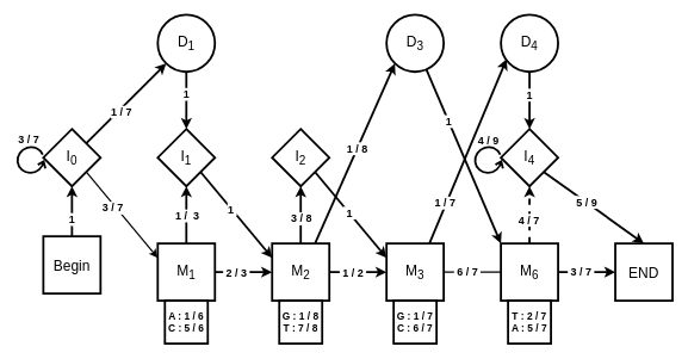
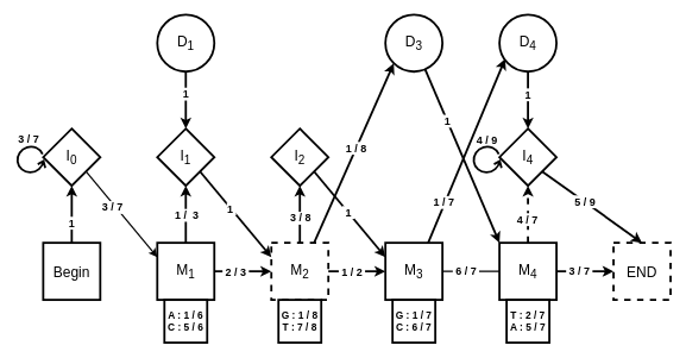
  <mxCell id="0" />
  <mxCell id="1" parent="0" />
  <mxCell id="2" value="&lt;font style=&quot;font-size: 20px&quot;&gt;D&lt;sub&gt;1&lt;/sub&gt;&lt;/font&gt;" style="ellipse;whiteSpace=wrap;html=1;aspect=fixed;fillColor=none;strokeColor=#000000;strokeWidth=3;fontColor=#000000;spacing=2;" parent="1" vertex="1"><mxGeometry x="220" y="20" width="80" height="80" as="geometry" /></mxCell>
  <mxCell id="3" value="&lt;span style=&quot;font-size: 20px ; white-space: normal&quot;&gt;D&lt;sub&gt;3&lt;/sub&gt;&lt;/span&gt;" style="ellipse;whiteSpace=wrap;html=1;aspect=fixed;fillColor=none;strokeColor=#000000;strokeWidth=3;fontColor=#000000;spacing=2;" parent="1" vertex="1"><mxGeometry x="540" y="20" width="80" height="80" as="geometry" /></mxCell>
- <mxCell id="4" value="&lt;font style=&quot;font-size: 20px&quot;&gt;Begin&lt;/font&gt;" style="rounded=0;whiteSpace=wrap;html=1;strokeWidth=3;fontColor=#000000;spacing=2;" parent="1" vertex="1"><mxGeometry x="60" y="330" width="80" height="80" as="geometry" /></mxCell>
+ <mxCell id="4" value="&lt;font style=&quot;font-size: 20px&quot;&gt;Begin&lt;/font&gt;" style="rounded=0;whiteSpace=wrap;html=1;strokeWidth=3;fontColor=#000000;spacing=2;" parent="1" vertex="1"><mxGeometry x="60" y="340" width="80" height="80" as="geometry" /></mxCell>
  <mxCell id="5" value="&lt;span style=&quot;font-size: 20px ; white-space: normal&quot;&gt;M&lt;sub&gt;3&lt;/sub&gt;&lt;/span&gt;" style="rounded=0;whiteSpace=wrap;html=1;strokeWidth=3;fontColor=#000000;spacing=2;" parent="1" vertex="1"><mxGeometry x="540" y="340" width="80" height="80" as="geometry" /></mxCell>
  <mxCell id="6" value="&lt;font style=&quot;font-size: 20px&quot;&gt;M&lt;sub&gt;1&lt;/sub&gt;&lt;/font&gt;" style="rounded=0;whiteSpace=wrap;html=1;strokeWidth=3;fontColor=#000000;spacing=2;" parent="1" vertex="1"><mxGeometry x="220" y="340" width="80" height="80" as="geometry" /></mxCell>
- <mxCell id="7" value="&lt;span style=&quot;font-size: 20px ; white-space: normal&quot;&gt;M&lt;sub&gt;2&lt;/sub&gt;&lt;/span&gt;" style="rounded=0;whiteSpace=wrap;html=1;strokeWidth=3;fontColor=#000000;spacing=2;" parent="1" vertex="1"><mxGeometry x="380" y="340" width="80" height="80" as="geometry" /></mxCell>
- <mxCell id="8" value="&lt;span style=&quot;font-size: 20px ; white-space: normal&quot;&gt;M&lt;sub&gt;6&lt;/sub&gt;&lt;/span&gt;" style="rounded=0;whiteSpace=wrap;html=1;strokeWidth=3;fontColor=#000000;spacing=2;" parent="1" vertex="1"><mxGeometry x="700" y="340" width="80" height="80" as="geometry" /></mxCell>
- <mxCell id="9" value="&lt;span style=&quot;font-size: 20px&quot;&gt;END&lt;/span&gt;" style="rounded=0;whiteSpace=wrap;html=1;strokeWidth=3;fontColor=#000000;spacing=2;" parent="1" vertex="1"><mxGeometry x="860" y="340" width="80" height="80" as="geometry" /></mxCell>
+ <mxCell id="7" value="&lt;span style=&quot;font-size: 20px ; white-space: normal&quot;&gt;M&lt;sub&gt;2&lt;/sub&gt;&lt;/span&gt;" style="rounded=0;whiteSpace=wrap;html=1;strokeWidth=3;fontColor=#000000;spacing=2;dashed=1;" parent="1" vertex="1"><mxGeometry x="380" y="340" width="80" height="80" as="geometry" /></mxCell>
+ <mxCell id="8" value="&lt;span style=&quot;font-size: 20px ; white-space: normal&quot;&gt;M&lt;sub&gt;4&lt;/sub&gt;&lt;/span&gt;" style="rounded=0;whiteSpace=wrap;html=1;strokeWidth=3;fontColor=#000000;spacing=2;" parent="1" vertex="1"><mxGeometry x="700" y="340" width="80" height="80" as="geometry" /></mxCell>
+ <mxCell id="9" value="&lt;span style=&quot;font-size: 20px&quot;&gt;END&lt;/span&gt;" style="rounded=0;whiteSpace=wrap;html=1;strokeWidth=3;fontColor=#000000;spacing=2;dashed=1;" parent="1" vertex="1"><mxGeometry x="860" y="340" width="80" height="80" as="geometry" /></mxCell>
  <mxCell id="10" value="&lt;span style=&quot;font-size: 20px ; white-space: normal&quot;&gt;D&lt;sub&gt;4&lt;/sub&gt;&lt;/span&gt;" style="ellipse;whiteSpace=wrap;html=1;aspect=fixed;fillColor=none;strokeColor=#000000;strokeWidth=3;fontColor=#000000;spacing=2;" parent="1" vertex="1"><mxGeometry x="700" y="20" width="80" height="80" as="geometry" /></mxCell>
  <mxCell id="11" value="&lt;font style=&quot;font-size: 20px&quot;&gt;I&lt;sub&gt;0&lt;/sub&gt;&lt;/font&gt;" style="rhombus;whiteSpace=wrap;html=1;fillColor=none;strokeColor=#000000;strokeWidth=3;fontColor=#000000;spacing=2;" parent="1" vertex="1"><mxGeometry x="60" y="180" width="80" height="80" as="geometry" /></mxCell>
  <mxCell id="12" value="&lt;font style=&quot;font-size: 20px&quot;&gt;&lt;span style=&quot;white-space: normal&quot;&gt;I&lt;sub&gt;1&lt;/sub&gt;&lt;/span&gt;&lt;/font&gt;" style="rhombus;whiteSpace=wrap;html=1;fillColor=none;strokeColor=#000000;strokeWidth=3;fontColor=#000000;spacing=2;" parent="1" vertex="1"><mxGeometry x="220" y="180" width="80" height="80" as="geometry" /></mxCell>
  <mxCell id="13" value="&lt;span style=&quot;font-size: 20px&quot;&gt;I&lt;sub&gt;2&lt;/sub&gt;&lt;/span&gt;" style="rhombus;whiteSpace=wrap;html=1;fillColor=none;strokeColor=#000000;strokeWidth=3;fontColor=#000000;spacing=2;" parent="1" vertex="1"><mxGeometry x="380" y="180" width="80" height="80" as="geometry" /></mxCell>
  <mxCell id="14" value="&lt;font style=&quot;font-size: 20px&quot;&gt;I&lt;sub&gt;4&lt;/sub&gt;&lt;/font&gt;" style="rhombus;whiteSpace=wrap;html=1;fillColor=none;strokeColor=#000000;strokeWidth=3;fontColor=#000000;spacing=2;" parent="1" vertex="1"><mxGeometry x="700" y="180" width="80" height="80" as="geometry" /></mxCell>
  <mxCell id="15" value="" style="endArrow=classic;html=1;entryX=0.5;entryY=1;entryDx=0;entryDy=0;exitX=0.5;exitY=0;exitDx=0;exitDy=0;strokeWidth=3;fontColor=#000000;spacing=2;" parent="1" source="4" target="11" edge="1"><mxGeometry width="50" height="50" relative="1" as="geometry"><mxPoint x="100" y="330" as="sourcePoint" /><mxPoint x="150" y="290" as="targetPoint" /></mxGeometry></mxCell>
  <mxCell id="16" value="&lt;span style=&quot;font-size: 15px&quot;&gt;&lt;b&gt;1&lt;/b&gt;&lt;/span&gt;" style="text;html=1;align=center;verticalAlign=middle;resizable=0;points=[];labelBackgroundColor=#ffffff;fontColor=#000000;spacing=2;" parent="15" vertex="1" connectable="0"><mxGeometry x="-0.272" y="1" relative="1" as="geometry"><mxPoint as="offset" /></mxGeometry></mxCell>
  <mxCell id="17" value="" style="endArrow=classic;html=1;entryX=0.5;entryY=1;entryDx=0;entryDy=0;strokeWidth=3;fontColor=#000000;spacing=2;" parent="1" source="6" target="12" edge="1"><mxGeometry width="50" height="50" relative="1" as="geometry"><mxPoint x="259.41" y="340" as="sourcePoint" /><mxPoint x="259.41" y="260" as="targetPoint" /></mxGeometry></mxCell>
  <mxCell id="18" value="&lt;b&gt;&lt;font style=&quot;font-size: 15px&quot;&gt;1 /&amp;nbsp; 3&lt;/font&gt;&lt;/b&gt;" style="text;html=1;align=center;verticalAlign=middle;resizable=0;points=[];labelBackgroundColor=#ffffff;fontColor=#000000;spacing=2;" parent="17" vertex="1" connectable="0"><mxGeometry x="0.362" y="1" relative="1" as="geometry"><mxPoint x="1" y="14.12" as="offset" /></mxGeometry></mxCell>
  <mxCell id="19" value="" style="endArrow=classic;html=1;entryX=0.5;entryY=1;entryDx=0;entryDy=0;strokeWidth=3;fontColor=#000000;spacing=2;" parent="1" source="7" target="13" edge="1"><mxGeometry width="50" height="50" relative="1" as="geometry"><mxPoint x="419.41" y="340" as="sourcePoint" /><mxPoint x="419" y="260" as="targetPoint" /></mxGeometry></mxCell>
  <mxCell id="20" value="&lt;b&gt;&lt;font style=&quot;font-size: 15px&quot;&gt;3 / 8&lt;/font&gt;&lt;/b&gt;" style="text;html=1;align=center;verticalAlign=middle;resizable=0;points=[];labelBackgroundColor=#ffffff;fontColor=#000000;spacing=2;" parent="19" vertex="1" connectable="0"><mxGeometry x="-0.315" relative="1" as="geometry"><mxPoint y="-8.94" as="offset" /></mxGeometry></mxCell>
  <mxCell id="21" value="" style="endArrow=classic;html=1;strokeWidth=3;exitX=0.75;exitY=0;exitDx=0;exitDy=0;entryX=0.1;entryY=0.775;entryDx=0;entryDy=0;entryPerimeter=0;fontColor=#000000;spacing=2;" parent="1" source="5" target="10" edge="1"><mxGeometry width="50" height="50" relative="1" as="geometry"><mxPoint x="579.41" y="340" as="sourcePoint" /><mxPoint x="580" y="260" as="targetPoint" /></mxGeometry></mxCell>
  <mxCell id="22" value="&lt;b&gt;&lt;font style=&quot;font-size: 15px&quot;&gt;&amp;nbsp;1 / 7&amp;nbsp;&lt;/font&gt;&lt;/b&gt;" style="text;html=1;align=center;verticalAlign=middle;resizable=0;points=[];labelBackgroundColor=#ffffff;fontColor=#000000;spacing=2;" parent="21" vertex="1" connectable="0"><mxGeometry x="-0.428" y="2" relative="1" as="geometry"><mxPoint x="-7.05" y="16.57" as="offset" /></mxGeometry></mxCell>
  <mxCell id="23" value="" style="endArrow=classic;html=1;strokeWidth=3;fontColor=#000000;spacing=2;dashed=1;" parent="1" source="8" target="14" edge="1"><mxGeometry width="50" height="50" relative="1" as="geometry"><mxPoint x="739.41" y="340" as="sourcePoint" /><mxPoint x="739.41" y="260" as="targetPoint" /></mxGeometry></mxCell>
  <mxCell id="24" value="&lt;b&gt;&lt;font style=&quot;font-size: 15px&quot;&gt;4 / 7&lt;/font&gt;&lt;/b&gt;" style="text;html=1;align=center;verticalAlign=middle;resizable=0;points=[];labelBackgroundColor=#ffffff;fontColor=#000000;spacing=2;" parent="23" vertex="1" connectable="0"><mxGeometry x="-0.373" y="-2" relative="1" as="geometry"><mxPoint x="-4" y="-9" as="offset" /></mxGeometry></mxCell>
  <mxCell id="25" value="" style="shape=mxgraph.bpmn.loop;html=1;outlineConnect=0;shadow=0;strokeWidth=3;fillColor=none;rotation=60;direction=west;fontColor=#000000;spacing=2;" parent="1" vertex="1"><mxGeometry x="22" y="204" width="40" height="40" as="geometry" /></mxCell>
  <mxCell id="26" value="" style="shape=mxgraph.bpmn.loop;html=1;outlineConnect=0;shadow=0;strokeWidth=3;fillColor=none;rotation=60;direction=west;fontColor=#000000;spacing=2;" parent="1" vertex="1"><mxGeometry x="662" y="204" width="40" height="40" as="geometry" /></mxCell>
- <mxCell id="27" value="" style="endArrow=classic;html=1;exitX=1;exitY=0;exitDx=0;exitDy=0;strokeWidth=3;entryX=0;entryY=1;entryDx=0;entryDy=0;fontColor=#000000;spacing=2;" parent="1" source="11" target="2" edge="1"><mxGeometry width="50" height="50" relative="1" as="geometry"><mxPoint x="99.5" y="180" as="sourcePoint" /><mxPoint x="225" y="87" as="targetPoint" /></mxGeometry></mxCell>
- <mxCell id="28" value="&lt;font style=&quot;font-size: 15px&quot;&gt;&lt;b&gt;1 / 7&lt;/b&gt;&lt;/font&gt;" style="text;html=1;align=center;verticalAlign=middle;resizable=0;points=[];labelBackgroundColor=#ffffff;fontColor=#000000;spacing=2;" parent="27" vertex="1" connectable="0"><mxGeometry x="-0.162" y="-3" relative="1" as="geometry"><mxPoint as="offset" /></mxGeometry></mxCell>
  <mxCell id="29" value="" style="endArrow=classic;html=1;entryX=0.5;entryY=0;entryDx=0;entryDy=0;strokeWidth=3;exitX=0.5;exitY=1;exitDx=0;exitDy=0;fontColor=#000000;spacing=2;" parent="1" source="2" target="12" edge="1"><mxGeometry width="50" height="50" relative="1" as="geometry"><mxPoint x="290" y="190" as="sourcePoint" /><mxPoint x="290" y="110" as="targetPoint" /></mxGeometry></mxCell>
  <mxCell id="30" value="&lt;b&gt;&lt;font style=&quot;font-size: 15px&quot;&gt;1&lt;/font&gt;&lt;/b&gt;" style="text;html=1;align=center;verticalAlign=middle;resizable=0;points=[];labelBackgroundColor=#ffffff;fontColor=#000000;spacing=2;" parent="29" vertex="1" connectable="0"><mxGeometry x="-0.509" y="3" relative="1" as="geometry"><mxPoint x="-4" y="10" as="offset" /></mxGeometry></mxCell>
  <mxCell id="31" value="" style="endArrow=classic;html=1;entryX=0;entryY=0.25;entryDx=0;entryDy=0;strokeWidth=3;exitX=1;exitY=1;exitDx=0;exitDy=0;fontColor=#000000;spacing=2;" parent="1" source="12" target="7" edge="1"><mxGeometry width="50" height="50" relative="1" as="geometry"><mxPoint x="280" y="240" as="sourcePoint" /><mxPoint x="280" y="320" as="targetPoint" /></mxGeometry></mxCell>
  <mxCell id="32" value="&lt;b&gt;&lt;font style=&quot;font-size: 15px&quot;&gt;1&amp;nbsp;&lt;/font&gt;&lt;/b&gt;" style="text;html=1;align=center;verticalAlign=middle;resizable=0;points=[];labelBackgroundColor=#ffffff;fontColor=#000000;spacing=2;" parent="31" vertex="1" connectable="0"><mxGeometry x="-0.327" y="-4" relative="1" as="geometry"><mxPoint x="13" y="8" as="offset" /></mxGeometry></mxCell>
  <mxCell id="33" value="" style="endArrow=classic;html=1;entryX=0;entryY=0.5;entryDx=0;entryDy=0;strokeWidth=3;fontColor=#000000;spacing=2;" parent="1" source="6" target="7" edge="1"><mxGeometry width="50" height="50" relative="1" as="geometry"><mxPoint x="300" y="380" as="sourcePoint" /><mxPoint x="150" y="300" as="targetPoint" /></mxGeometry></mxCell>
  <mxCell id="34" value="&lt;font style=&quot;font-size: 15px&quot;&gt;&lt;b&gt;&amp;nbsp;2 / 3&amp;nbsp;&lt;/b&gt;&lt;/font&gt;" style="text;html=1;align=center;verticalAlign=middle;resizable=0;points=[];labelBackgroundColor=#ffffff;fontColor=#000000;spacing=2;" parent="33" vertex="1" connectable="0"><mxGeometry x="-0.329" y="3" relative="1" as="geometry"><mxPoint x="2.94" y="3" as="offset" /></mxGeometry></mxCell>
  <mxCell id="35" value="" style="endArrow=classic;html=1;strokeWidth=3;fontColor=#000000;spacing=2;" parent="1" source="7" target="5" edge="1"><mxGeometry width="50" height="50" relative="1" as="geometry"><mxPoint x="460" y="379.5" as="sourcePoint" /><mxPoint x="540" y="379.5" as="targetPoint" /></mxGeometry></mxCell>
  <mxCell id="36" value="&lt;b&gt;&lt;font style=&quot;font-size: 15px&quot;&gt;&amp;nbsp;1 / 2&amp;nbsp;&lt;/font&gt;&lt;/b&gt;" style="text;html=1;align=center;verticalAlign=middle;resizable=0;points=[];labelBackgroundColor=#ffffff;fontColor=#000000;spacing=2;" parent="35" vertex="1" connectable="0"><mxGeometry x="0.318" relative="1" as="geometry"><mxPoint x="-20.94" as="offset" /></mxGeometry></mxCell>
  <mxCell id="37" value="" style="endArrow=none;html=1;strokeWidth=2;fontColor=#000000;spacing=2;" parent="1" source="5" target="8" edge="1"><mxGeometry width="50" height="50" relative="1" as="geometry"><mxPoint x="620" y="379.5" as="sourcePoint" /><mxPoint x="700" y="379.5" as="targetPoint" /></mxGeometry></mxCell>
  <mxCell id="38" value="&lt;b&gt;&lt;font style=&quot;font-size: 15px&quot;&gt;&amp;nbsp;6 / 7&amp;nbsp;&lt;/font&gt;&lt;/b&gt;" style="text;html=1;align=center;verticalAlign=middle;resizable=0;points=[];labelBackgroundColor=#ffffff;fontColor=#000000;spacing=2;" parent="37" vertex="1" connectable="0"><mxGeometry x="-0.359" y="2" relative="1" as="geometry"><mxPoint x="6" as="offset" /></mxGeometry></mxCell>
  <mxCell id="39" value="" style="endArrow=classic;html=1;strokeWidth=3;fontColor=#000000;spacing=2;" parent="1" source="8" target="9" edge="1"><mxGeometry width="50" height="50" relative="1" as="geometry"><mxPoint x="780" y="379.5" as="sourcePoint" /><mxPoint x="860" y="379.5" as="targetPoint" /></mxGeometry></mxCell>
  <mxCell id="40" value="&lt;b&gt;&lt;font style=&quot;font-size: 15px&quot;&gt;&amp;nbsp;3 / 7&amp;nbsp;&lt;/font&gt;&lt;/b&gt;" style="text;html=1;align=center;verticalAlign=middle;resizable=0;points=[];labelBackgroundColor=#ffffff;fontColor=#000000;spacing=2;" parent="39" vertex="1" connectable="0"><mxGeometry x="-0.447" y="-1" relative="1" as="geometry"><mxPoint x="9" y="-2" as="offset" /></mxGeometry></mxCell>
  <mxCell id="41" value="" style="endArrow=classic;html=1;strokeWidth=3;entryX=0.5;entryY=0;entryDx=0;entryDy=0;exitX=1;exitY=1;exitDx=0;exitDy=0;fontColor=#000000;spacing=2;" parent="1" source="14" target="9" edge="1"><mxGeometry width="50" height="50" relative="1" as="geometry"><mxPoint x="750" y="237" as="sourcePoint" /><mxPoint x="900" y="350" as="targetPoint" /></mxGeometry></mxCell>
  <mxCell id="42" value="&lt;b&gt;&lt;font style=&quot;font-size: 15px&quot;&gt;&amp;nbsp;5 / 9&amp;nbsp;&lt;/font&gt;&lt;/b&gt;" style="text;html=1;align=center;verticalAlign=middle;resizable=0;points=[];labelBackgroundColor=#ffffff;fontColor=#000000;spacing=2;" parent="41" vertex="1" connectable="0"><mxGeometry x="-0.235" y="3" relative="1" as="geometry"><mxPoint x="4" y="6" as="offset" /></mxGeometry></mxCell>
  <mxCell id="43" value="" style="endArrow=classic;html=1;entryX=0;entryY=0.25;entryDx=0;entryDy=0;strokeWidth=2;exitX=1;exitY=1;exitDx=0;exitDy=0;fontColor=#000000;spacing=2;" parent="1" source="11" target="6" edge="1"><mxGeometry width="50" height="50" relative="1" as="geometry"><mxPoint x="120" y="240" as="sourcePoint" /><mxPoint x="260" y="340" as="targetPoint" /></mxGeometry></mxCell>
  <mxCell id="44" value="&lt;b&gt;&lt;font style=&quot;font-size: 15px&quot;&gt;3 / 7&lt;/font&gt;&lt;/b&gt;" style="text;html=1;align=center;verticalAlign=middle;resizable=0;points=[];labelBackgroundColor=#ffffff;fontColor=#000000;spacing=2;" parent="43" vertex="1" connectable="0"><mxGeometry x="-0.226" y="-3" relative="1" as="geometry"><mxPoint y="1" as="offset" /></mxGeometry></mxCell>
  <mxCell id="45" value="" style="endArrow=classic;html=1;strokeWidth=3;exitX=1;exitY=1;exitDx=0;exitDy=0;entryX=0;entryY=0.25;entryDx=0;entryDy=0;fontColor=#000000;spacing=2;" parent="1" source="13" target="5" edge="1"><mxGeometry width="50" height="50" relative="1" as="geometry"><mxPoint x="440" y="240" as="sourcePoint" /><mxPoint x="540" y="360" as="targetPoint" /></mxGeometry></mxCell>
  <mxCell id="46" value="&lt;b&gt;&lt;font style=&quot;font-size: 15px&quot;&gt;&amp;nbsp;1&amp;nbsp;&lt;/font&gt;&lt;/b&gt;" style="text;html=1;align=center;verticalAlign=middle;resizable=0;points=[];labelBackgroundColor=#ffffff;fontColor=#000000;spacing=2;" parent="45" vertex="1" connectable="0"><mxGeometry x="-0.234" y="-1" relative="1" as="geometry"><mxPoint x="10" y="10" as="offset" /></mxGeometry></mxCell>
  <mxCell id="47" value="" style="endArrow=classic;html=1;strokeWidth=3;entryX=0;entryY=1;entryDx=0;entryDy=0;exitX=0.75;exitY=0;exitDx=0;exitDy=0;fontColor=#000000;spacing=2;" parent="1" source="7" target="3" edge="1"><mxGeometry width="50" height="50" relative="1" as="geometry"><mxPoint x="420" y="340" as="sourcePoint" /><mxPoint x="531.716" y="228.284" as="targetPoint" /></mxGeometry></mxCell>
  <mxCell id="48" value="&lt;b&gt;&lt;font style=&quot;font-size: 15px&quot;&gt;1 / 8&lt;/font&gt;&lt;/b&gt;" style="text;html=1;align=center;verticalAlign=middle;resizable=0;points=[];labelBackgroundColor=#ffffff;fontColor=#000000;spacing=2;" parent="47" vertex="1" connectable="0"><mxGeometry x="0.082" y="5" relative="1" as="geometry"><mxPoint x="3" y="5" as="offset" /></mxGeometry></mxCell>
  <mxCell id="49" value="" style="endArrow=classic;html=1;strokeWidth=3;entryX=0;entryY=0;entryDx=0;entryDy=0;fontColor=#000000;spacing=2;" parent="1" source="3" target="8" edge="1"><mxGeometry width="50" height="50" relative="1" as="geometry"><mxPoint x="518.96" y="362.96" as="sourcePoint" /><mxPoint x="662" y="120" as="targetPoint" /></mxGeometry></mxCell>
  <mxCell id="50" value="&lt;b&gt;&lt;font style=&quot;font-size: 15px&quot;&gt;&amp;nbsp;1&amp;nbsp;&lt;/font&gt;&lt;/b&gt;" style="text;html=1;align=center;verticalAlign=middle;resizable=0;points=[];labelBackgroundColor=#ffffff;fontColor=#000000;spacing=2;" parent="49" vertex="1" connectable="0"><mxGeometry x="-0.306" y="1" relative="1" as="geometry"><mxPoint x="-6" y="-12" as="offset" /></mxGeometry></mxCell>
  <mxCell id="51" value="" style="endArrow=classic;html=1;strokeWidth=3;entryX=0.5;entryY=0;entryDx=0;entryDy=0;exitX=0.5;exitY=1;exitDx=0;exitDy=0;fontColor=#000000;spacing=2;" parent="1" source="10" target="14" edge="1"><mxGeometry width="50" height="50" relative="1" as="geometry"><mxPoint x="770" y="180" as="sourcePoint" /><mxPoint x="770" y="100" as="targetPoint" /></mxGeometry></mxCell>
  <mxCell id="52" value="&lt;b&gt;&lt;font style=&quot;font-size: 15px&quot;&gt;1&lt;/font&gt;&lt;/b&gt;" style="text;html=1;align=center;verticalAlign=middle;resizable=0;points=[];labelBackgroundColor=#ffffff;fontColor=#000000;spacing=2;" parent="51" vertex="1" connectable="0"><mxGeometry x="-0.421" relative="1" as="geometry"><mxPoint x="-1" y="8" as="offset" /></mxGeometry></mxCell>
  <mxCell id="53" value="&lt;b&gt;&lt;font style=&quot;font-size: 15px&quot;&gt;3 / 7&lt;/font&gt;&lt;/b&gt;" style="text;html=1;strokeColor=none;fillColor=none;align=center;verticalAlign=middle;whiteSpace=wrap;rounded=0;fontColor=#000000;spacing=2;" parent="1" vertex="1"><mxGeometry y="184" width="40" height="20" as="geometry" x="20" /></mxCell>
  <mxCell id="54" value="&lt;b&gt;&lt;font style=&quot;font-size: 15px&quot;&gt;4 / 9&lt;/font&gt;&lt;/b&gt;" style="text;html=1;strokeColor=none;fillColor=none;align=center;verticalAlign=middle;whiteSpace=wrap;rounded=0;fontColor=#000000;spacing=2;" parent="1" vertex="1"><mxGeometry x="663" y="186" width="40" height="20" as="geometry" /></mxCell>
  <mxCell id="55" value="" style="rounded=0;whiteSpace=wrap;html=1;strokeWidth=3;" vertex="1" parent="1"><mxGeometry x="230" y="420" width="60" height="60" as="geometry" /></mxCell>
  <mxCell id="56" value="&lt;font style=&quot;font-size: 14px&quot;&gt;&lt;b&gt;A : 1 / 6&lt;br&gt;C : 5 / 6&lt;/b&gt;&lt;/font&gt;" style="text;html=1;strokeColor=none;fillColor=none;align=center;verticalAlign=middle;whiteSpace=wrap;rounded=0;" vertex="1" parent="1"><mxGeometry x="225" y="440" width="70" height="20" as="geometry" /></mxCell>
  <mxCell id="57" value="" style="rounded=0;whiteSpace=wrap;html=1;strokeWidth=3;" vertex="1" parent="1"><mxGeometry x="390" y="420" width="60" height="60" as="geometry" /></mxCell>
  <mxCell id="58" value="&lt;font style=&quot;font-size: 14px&quot;&gt;&lt;b&gt;G : 1 / 8&lt;br&gt;T : 7 / 8&lt;/b&gt;&lt;/font&gt;" style="text;html=1;strokeColor=none;fillColor=none;align=center;verticalAlign=middle;whiteSpace=wrap;rounded=0;" vertex="1" parent="1"><mxGeometry x="385" y="440" width="70" height="20" as="geometry" /></mxCell>
  <mxCell id="59" value="" style="rounded=0;whiteSpace=wrap;html=1;strokeWidth=3;" vertex="1" parent="1"><mxGeometry x="550" y="420" width="60" height="60" as="geometry" /></mxCell>
  <mxCell id="60" value="&lt;font style=&quot;font-size: 14px&quot;&gt;&lt;b&gt;G : 1 / 7&lt;br&gt;C : 6 / 7&lt;/b&gt;&lt;/font&gt;" style="text;html=1;strokeColor=none;fillColor=none;align=center;verticalAlign=middle;whiteSpace=wrap;rounded=0;" vertex="1" parent="1"><mxGeometry x="545" y="440" width="70" height="20" as="geometry" /></mxCell>
  <mxCell id="61" value="" style="rounded=0;whiteSpace=wrap;html=1;strokeWidth=3;" vertex="1" parent="1"><mxGeometry x="710" y="420" width="60" height="60" as="geometry" /></mxCell>
  <mxCell id="62" value="&lt;font style=&quot;font-size: 14px&quot;&gt;&lt;b&gt;T : 2 / 7&lt;br&gt;A : 5 / 7&lt;/b&gt;&lt;/font&gt;" style="text;html=1;strokeColor=none;fillColor=none;align=center;verticalAlign=middle;whiteSpace=wrap;rounded=0;" vertex="1" parent="1"><mxGeometry x="705" y="440" width="70" height="20" as="geometry" /></mxCell>
